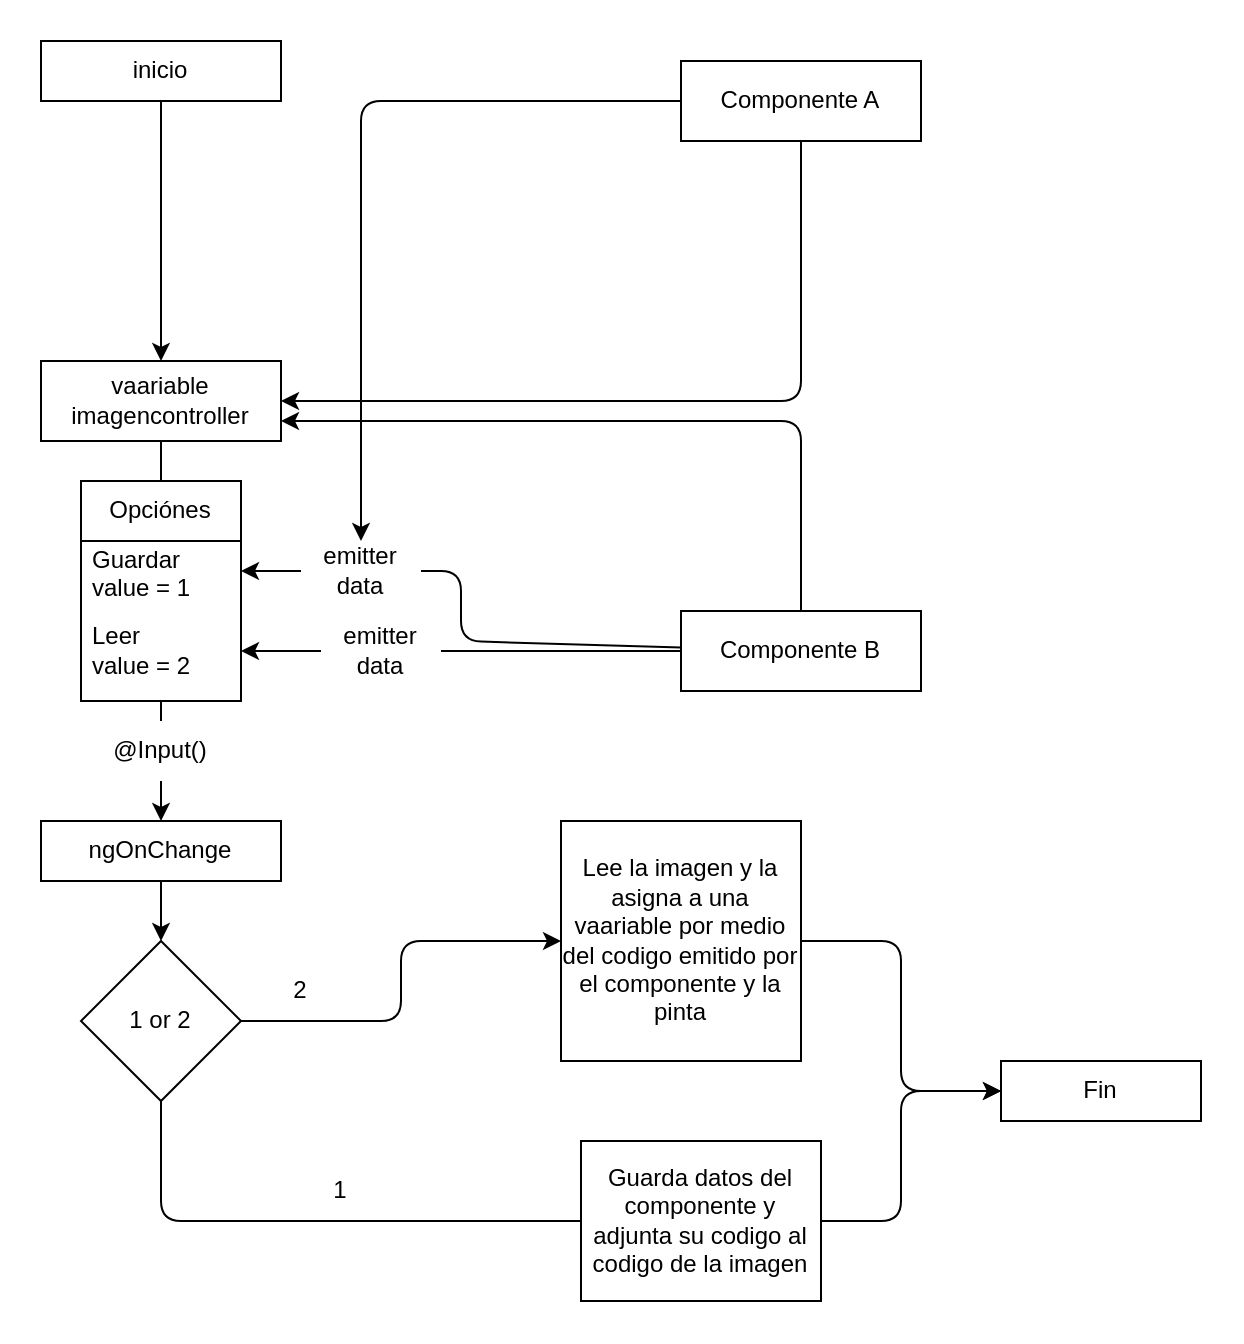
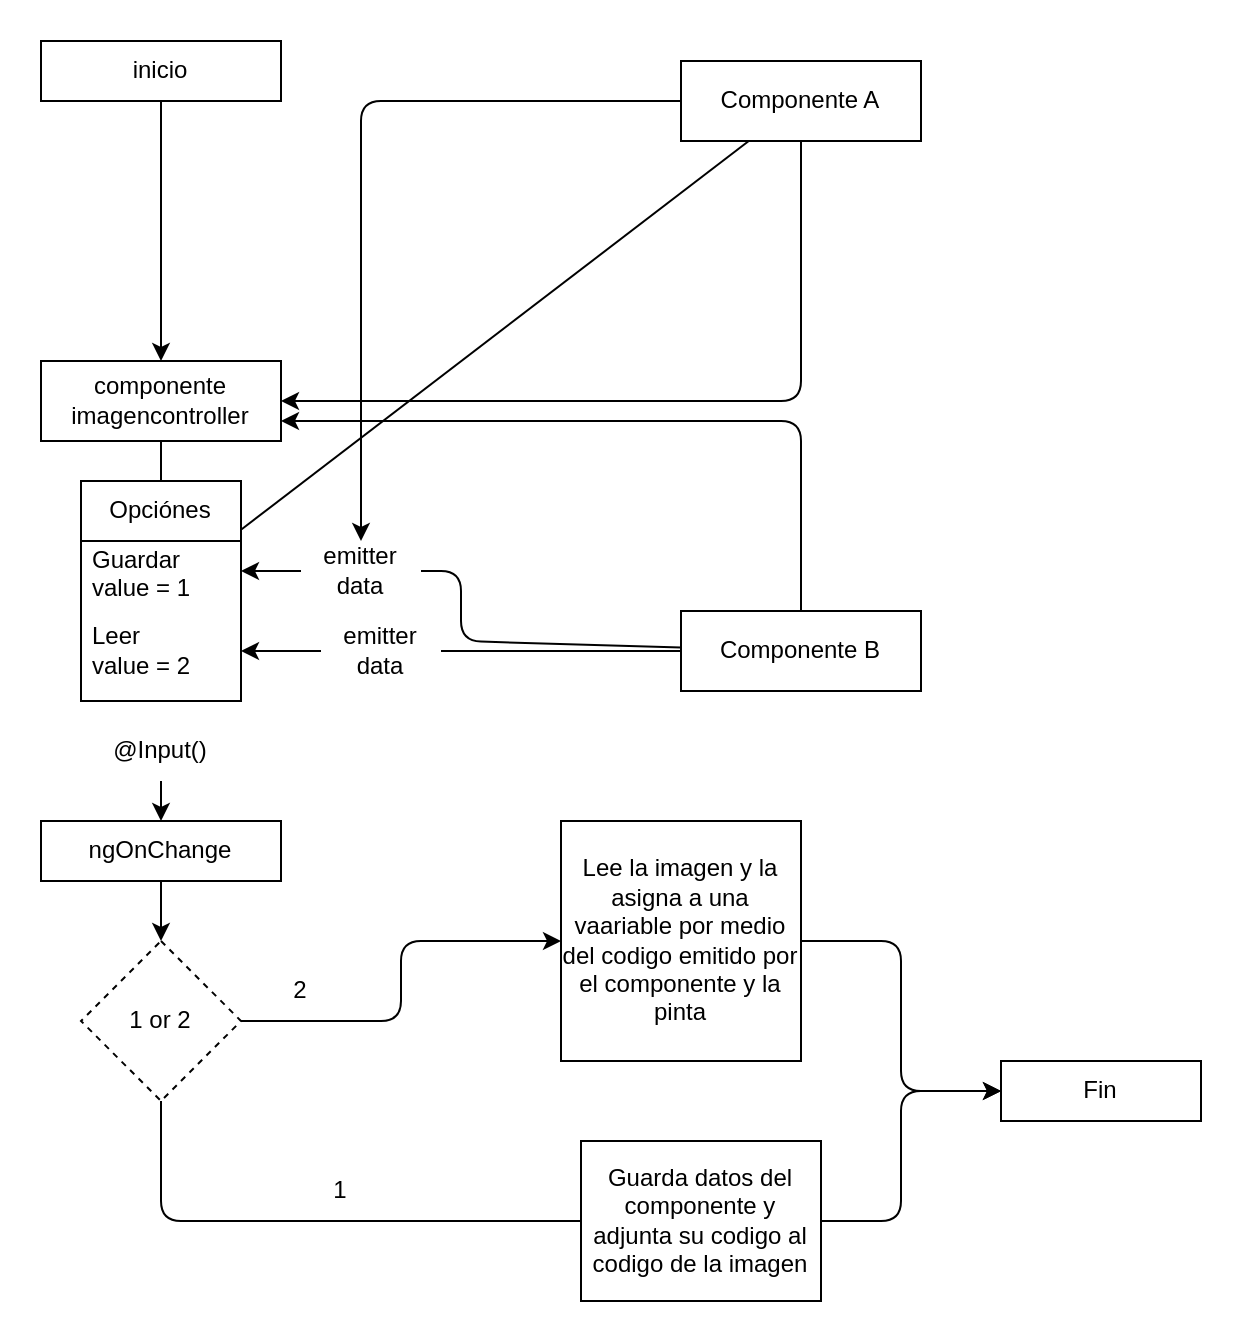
  <mxCell id="0" />
  <mxCell id="1" parent="0" />
  <mxCell id="2" value="" style="edgeStyle=none;html=1;" parent="1" source="3" target="5" edge="1"><mxGeometry relative="1" as="geometry" /></mxCell>
  <mxCell id="3" value="inicio" style="rounded=0;whiteSpace=wrap;html=1;" parent="1" vertex="1"><mxGeometry x="20" y="20" width="120" height="30" as="geometry" /></mxCell>
  <mxCell id="4" style="edgeStyle=none;html=1;endArrow=none;" parent="1" source="5" target="14" edge="1"><mxGeometry relative="1" as="geometry" /></mxCell>
- <mxCell id="5" value="vaariable imagencontroller" style="rounded=0;whiteSpace=wrap;html=1;" parent="1" vertex="1"><mxGeometry x="20" y="180" width="120" height="40" as="geometry" /></mxCell>
+ <mxCell id="5" value="componente imagencontroller" style="rounded=0;whiteSpace=wrap;html=1;" parent="1" vertex="1"><mxGeometry x="20" y="180" width="120" height="40" as="geometry" /></mxCell>
  <mxCell id="6" style="edgeStyle=none;html=1;entryX=1;entryY=0.5;entryDx=0;entryDy=0;" parent="1" source="8" target="5" edge="1"><mxGeometry relative="1" as="geometry"><Array as="points"><mxPoint x="400" y="200" /></Array></mxGeometry></mxCell>
  <mxCell id="7" style="edgeStyle=none;html=1;" parent="1" source="8" target="20" edge="1"><mxGeometry relative="1" as="geometry"><mxPoint x="220" y="290" as="targetPoint" /><Array as="points"><mxPoint x="180" y="50" /><mxPoint x="180" y="170" /></Array></mxGeometry></mxCell>
  <mxCell id="8" value="Componente A" style="rounded=0;whiteSpace=wrap;html=1;" parent="1" vertex="1"><mxGeometry x="340" y="30" width="120" height="40" as="geometry" /></mxCell>
  <mxCell id="9" style="edgeStyle=none;html=1;entryX=1;entryY=0.75;entryDx=0;entryDy=0;" parent="1" source="12" target="5" edge="1"><mxGeometry relative="1" as="geometry"><Array as="points"><mxPoint x="400" y="210" /></Array></mxGeometry></mxCell>
  <mxCell id="10" style="edgeStyle=none;html=1;entryX=1;entryY=0.5;entryDx=0;entryDy=0;startArrow=none;" parent="1" source="20" target="15" edge="1"><mxGeometry relative="1" as="geometry"><Array as="points" /></mxGeometry></mxCell>
  <mxCell id="11" style="edgeStyle=none;html=1;entryX=1;entryY=0.5;entryDx=0;entryDy=0;startArrow=none;" parent="1" source="18" target="16" edge="1"><mxGeometry relative="1" as="geometry" /></mxCell>
  <mxCell id="12" value="Componente B" style="rounded=0;whiteSpace=wrap;html=1;" parent="1" vertex="1"><mxGeometry x="340" y="305" width="120" height="40" as="geometry" /></mxCell>
  <mxCell id="13" style="edgeStyle=none;html=1;entryX=0.5;entryY=0;entryDx=0;entryDy=0;startArrow=none;" parent="1" source="33" target="22" edge="1"><mxGeometry relative="1" as="geometry" /></mxCell>
  <mxCell id="14" value="Opciónes" style="swimlane;fontStyle=0;childLayout=stackLayout;horizontal=1;startSize=30;horizontalStack=0;resizeParent=1;resizeParentMax=0;resizeLast=0;collapsible=1;marginBottom=0;whiteSpace=wrap;html=1;" parent="1" vertex="1"><mxGeometry x="40" y="240" width="80" height="110" as="geometry" /></mxCell>
  <mxCell id="15" value="Guardar value = 1" style="text;strokeColor=none;fillColor=none;align=left;verticalAlign=middle;spacingLeft=4;spacingRight=4;overflow=hidden;points=[[0,0.5],[1,0.5]];portConstraint=eastwest;rotatable=0;whiteSpace=wrap;html=1;" parent="14" vertex="1"><mxGeometry y="30" width="80" height="30" as="geometry" /></mxCell>
  <mxCell id="16" value="Leer&lt;br&gt;value = 2" style="text;strokeColor=none;fillColor=none;align=left;verticalAlign=middle;spacingLeft=4;spacingRight=4;overflow=hidden;points=[[0,0.5],[1,0.5]];portConstraint=eastwest;rotatable=0;whiteSpace=wrap;html=1;" parent="14" vertex="1"><mxGeometry y="60" width="80" height="50" as="geometry" /></mxCell>
  <mxCell id="17" value="" style="edgeStyle=none;html=1;entryX=1;entryY=0.5;entryDx=0;entryDy=0;endArrow=none;" parent="1" source="12" target="18" edge="1"><mxGeometry relative="1" as="geometry"><mxPoint x="340" y="325" as="sourcePoint" /><mxPoint x="120" y="325" as="targetPoint" /></mxGeometry></mxCell>
  <mxCell id="18" value="emitter data" style="text;html=1;strokeColor=none;fillColor=none;align=center;verticalAlign=middle;whiteSpace=wrap;rounded=0;" parent="1" vertex="1"><mxGeometry x="160" y="310" width="60" height="30" as="geometry" /></mxCell>
  <mxCell id="19" value="" style="edgeStyle=none;html=1;entryX=1;entryY=0.5;entryDx=0;entryDy=0;endArrow=none;" parent="1" source="12" target="20" edge="1"><mxGeometry relative="1" as="geometry"><mxPoint x="340" y="323.235" as="sourcePoint" /><mxPoint x="120" y="285" as="targetPoint" /><Array as="points"><mxPoint x="230" y="320" /><mxPoint x="230" y="285" /></Array></mxGeometry></mxCell>
  <mxCell id="20" value="emitter data" style="text;html=1;strokeColor=none;fillColor=none;align=center;verticalAlign=middle;whiteSpace=wrap;rounded=0;" parent="1" vertex="1"><mxGeometry x="150" y="270" width="60" height="30" as="geometry" /></mxCell>
  <mxCell id="21" style="edgeStyle=none;html=1;entryX=0.5;entryY=0;entryDx=0;entryDy=0;" parent="1" source="22" target="24" edge="1"><mxGeometry relative="1" as="geometry" /></mxCell>
  <mxCell id="22" value="ngOnChange" style="rounded=0;whiteSpace=wrap;html=1;" parent="1" vertex="1"><mxGeometry x="20" y="410" width="120" height="30" as="geometry" /></mxCell>
  <mxCell id="23" style="edgeStyle=none;html=1;entryX=0;entryY=0.5;entryDx=0;entryDy=0;" parent="1" source="24" target="30" edge="1"><mxGeometry relative="1" as="geometry"><Array as="points"><mxPoint x="200" y="510" /><mxPoint x="200" y="470" /></Array></mxGeometry></mxCell>
- <mxCell id="24" value="1 or 2" style="rhombus;whiteSpace=wrap;html=1;" parent="1" vertex="1"><mxGeometry x="40" y="470" width="80" height="80" as="geometry" /></mxCell>
+ <mxCell id="24" value="1 or 2" style="rhombus;whiteSpace=wrap;html=1;dashed=1;" parent="1" vertex="1"><mxGeometry x="40" y="470" width="80" height="80" as="geometry" /></mxCell>
  <mxCell id="25" style="edgeStyle=none;html=1;entryX=0;entryY=0.5;entryDx=0;entryDy=0;" parent="1" source="26" target="34" edge="1"><mxGeometry relative="1" as="geometry"><Array as="points"><mxPoint x="450" y="610" /><mxPoint x="450" y="545" /></Array></mxGeometry></mxCell>
  <mxCell id="26" value="Guarda datos del componente y adjunta su codigo al codigo de la imagen" style="rounded=0;whiteSpace=wrap;html=1;" parent="1" vertex="1"><mxGeometry x="290" y="570" width="120" height="80" as="geometry" /></mxCell>
  <mxCell id="27" value="" style="edgeStyle=none;html=1;endArrow=none;entryX=0;entryY=0.5;entryDx=0;entryDy=0;" parent="1" source="24" target="26" edge="1"><mxGeometry relative="1" as="geometry"><mxPoint x="80" y="550" as="sourcePoint" /><mxPoint x="80" y="610" as="targetPoint" /><Array as="points"><mxPoint x="80" y="610" /></Array></mxGeometry></mxCell>
  <mxCell id="28" value="1" style="text;html=1;strokeColor=none;fillColor=none;align=center;verticalAlign=middle;whiteSpace=wrap;rounded=0;" parent="1" vertex="1"><mxGeometry x="140" y="580" width="60" height="30" as="geometry" /></mxCell>
  <mxCell id="29" style="edgeStyle=none;html=1;entryX=0;entryY=0.5;entryDx=0;entryDy=0;" parent="1" source="30" target="34" edge="1"><mxGeometry relative="1" as="geometry"><Array as="points"><mxPoint x="450" y="470" /><mxPoint x="450" y="545" /></Array></mxGeometry></mxCell>
  <mxCell id="30" value="Lee la imagen y la asigna a una vaariable por medio del codigo emitido por el componente y la pinta" style="rounded=0;whiteSpace=wrap;html=1;" parent="1" vertex="1"><mxGeometry x="280" y="410" width="120" height="120" as="geometry" /></mxCell>
  <mxCell id="31" value="2" style="text;html=1;strokeColor=none;fillColor=none;align=center;verticalAlign=middle;whiteSpace=wrap;rounded=0;" parent="1" vertex="1"><mxGeometry x="120" y="480" width="60" height="30" as="geometry" /></mxCell>
- <mxCell id="32" value="" style="edgeStyle=none;html=1;entryX=0.5;entryY=0;entryDx=0;entryDy=0;endArrow=none;" parent="1" source="14" target="33" edge="1"><mxGeometry relative="1" as="geometry"><mxPoint x="80" y="350" as="sourcePoint" /><mxPoint x="80" y="410" as="targetPoint" /></mxGeometry></mxCell>
+ <mxCell id="32" value="" style="edgeStyle=none;html=1;endArrow=none;" parent="1" source="14" target="8" edge="1"><mxGeometry relative="1" as="geometry"><mxPoint x="80" y="350" as="sourcePoint" /><mxPoint x="80" y="410" as="targetPoint" /></mxGeometry></mxCell>
  <mxCell id="33" value="@Input()" style="text;html=1;strokeColor=none;fillColor=none;align=center;verticalAlign=middle;whiteSpace=wrap;rounded=0;" parent="1" vertex="1"><mxGeometry x="50" y="360" width="60" height="30" as="geometry" /></mxCell>
  <mxCell id="34" value="Fin" style="rounded=0;whiteSpace=wrap;html=1;" parent="1" vertex="1"><mxGeometry x="500" y="530" width="100" height="30" as="geometry" /></mxCell>
